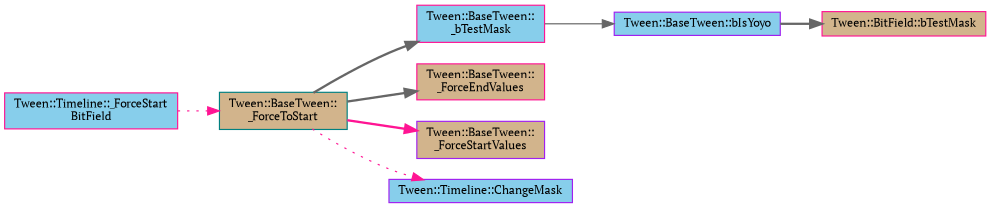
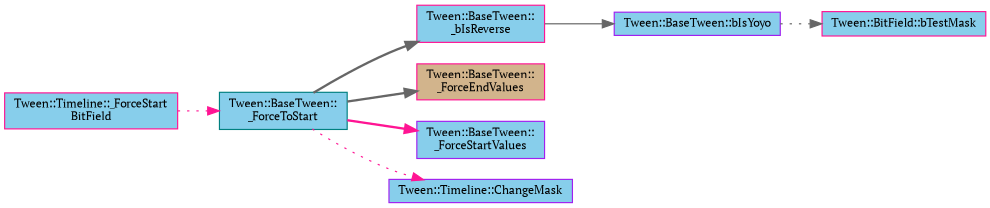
  digraph {
    fontname="PT Serif"
    rankdir=LR
    node [color=deeppink fillcolor=skyblue fontname="PT Serif" fontsize=10 shape=record style=filled]
    edge [color=gray40 fontname="PT Serif" fontsize=10 labelfontname=FreeSans labelfontsize=10 style=dotted]
    n1 [fontcolor=black height=0.2 label="Tween::Timeline::_ForceStart\lBitField" width=0.4]
-   n2 [color=teal fillcolor=tan height=0.2 label="Tween::BaseTween::\l_ForceToStart" width=0.4]
-   n3 [height=0.2 label="Tween::BaseTween::\l_bTestMask" width=0.4]
+   n2 [color=teal height=0.2 label="Tween::BaseTween::\l_ForceToStart" width=0.4]
+   n3 [height=0.2 label="Tween::BaseTween::\l_bIsReverse" width=0.4]
    n4 [fillcolor=tan height=0.2 label="Tween::BaseTween::\l_ForceEndValues" width=0.4]
-   n5 [color=purple fillcolor=tan height=0.2 label="Tween::BaseTween::\l_ForceStartValues" width=0.4]
+   n5 [color=purple height=0.2 label="Tween::BaseTween::\l_ForceStartValues" width=0.4]
    n6 [color=purple height=0.2 label="Tween::Timeline::ChangeMask" width=0.4]
    n7 [color=purple height=0.2 label="Tween::BaseTween::bIsYoyo" width=0.4]
-   n8 [fillcolor=tan height=0.2 label="Tween::BitField::bTestMask" width=0.4]
+   n8 [height=0.2 label="Tween::BitField::bTestMask" width=0.4]
    n1 -> n2 [color=deeppink]
    n2 -> n3 [style=bold]
    n2 -> n4 [style=bold]
    n2 -> n5 [color=deeppink style=bold]
    n2 -> n6 [color=deeppink]
    n3 -> n7 [style=solid]
-   n7 -> n8 [style=bold]
+   n7 -> n8
  }
